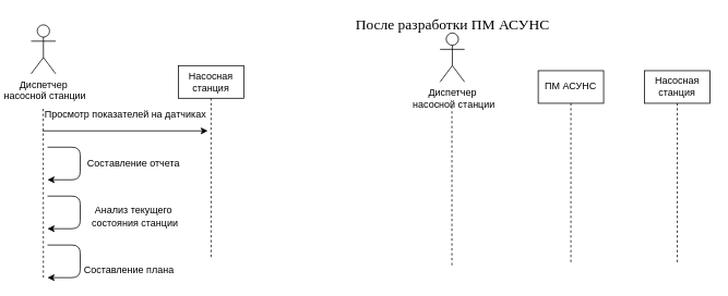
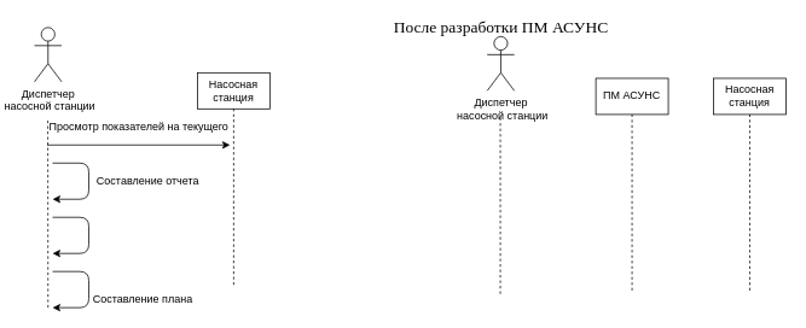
  <mxCell id="0" />
  <mxCell id="1" parent="0" />
  <mxCell id="2" value="Диспетчер&lt;br&gt;&amp;nbsp;насосной станции" style="shape=umlActor;verticalLabelPosition=bottom;labelBackgroundColor=#ffffff;verticalAlign=top;html=1;outlineConnect=0;" vertex="1" parent="1"><mxGeometry x="20" y="30" width="30" height="60" as="geometry" /></mxCell>
  <mxCell id="3" value="Диспетчер&lt;br&gt;&amp;nbsp;насосной станции" style="shape=umlActor;verticalLabelPosition=bottom;labelBackgroundColor=#ffffff;verticalAlign=top;html=1;outlineConnect=0;" vertex="1" parent="1"><mxGeometry x="520" y="40" width="30" height="60" as="geometry" /></mxCell>
  <mxCell id="4" value="" style="endArrow=none;dashed=1;html=1;" edge="1" parent="1"><mxGeometry width="50" height="50" relative="1" as="geometry"><mxPoint x="35" y="340" as="sourcePoint" /><mxPoint x="34.76" y="130" as="targetPoint" /></mxGeometry></mxCell>
  <mxCell id="5" value="" style="endArrow=none;dashed=1;html=1;" edge="1" parent="1"><mxGeometry width="50" height="50" relative="1" as="geometry"><mxPoint x="534.5" y="324.8" as="sourcePoint" /><mxPoint x="534.5" y="130" as="targetPoint" /></mxGeometry></mxCell>
  <mxCell id="6" value="&lt;font face=&quot;Times New Roman&quot; style=&quot;font-size: 18px&quot;&gt;После разработки ПМ АСУНС&lt;/font&gt;" style="text;html=1;align=center;verticalAlign=middle;resizable=0;points=[];autosize=1;" vertex="1" parent="1"><mxGeometry x="410" y="20" width="250" height="20" as="geometry" /></mxCell>
  <mxCell id="7" value="Насосная станция" style="rounded=0;whiteSpace=wrap;html=1;" vertex="1" parent="1"><mxGeometry x="200" y="80" width="80" height="40" as="geometry" /></mxCell>
  <mxCell id="8" value="" style="endArrow=none;dashed=1;html=1;" edge="1" parent="1"><mxGeometry width="50" height="50" relative="1" as="geometry"><mxPoint x="240" y="314.8" as="sourcePoint" /><mxPoint x="240" y="120" as="targetPoint" /></mxGeometry></mxCell>
  <mxCell id="9" value="" style="endArrow=classic;html=1;" edge="1" parent="1"><mxGeometry width="50" height="50" relative="1" as="geometry"><mxPoint x="34" y="160" as="sourcePoint" /><mxPoint x="236" y="160" as="targetPoint" /></mxGeometry></mxCell>
- <mxCell id="10" value="Просмотр показателей на датчиках" style="text;html=1;align=center;verticalAlign=middle;resizable=0;points=[];autosize=1;" vertex="1" parent="1"><mxGeometry x="30" y="130" width="210" height="20" as="geometry" /></mxCell>
+ <mxCell id="10" value="Просмотр показателей на текущего" style="text;html=1;align=center;verticalAlign=middle;resizable=0;points=[];autosize=1;" vertex="1" parent="1"><mxGeometry x="30" y="130" width="210" height="20" as="geometry" /></mxCell>
  <mxCell id="11" value="" style="edgeStyle=segmentEdgeStyle;endArrow=classic;html=1;" edge="1" parent="1"><mxGeometry width="50" height="50" relative="1" as="geometry"><mxPoint x="40" y="240" as="sourcePoint" /><mxPoint x="40" y="280" as="targetPoint" /><Array as="points"><mxPoint x="80" y="240" /><mxPoint x="80" y="280" /></Array></mxGeometry></mxCell>
  <mxCell id="12" value="" style="edgeStyle=segmentEdgeStyle;endArrow=classic;html=1;" edge="1" parent="1"><mxGeometry width="50" height="50" relative="1" as="geometry"><mxPoint x="40" y="180" as="sourcePoint" /><mxPoint x="40" y="220" as="targetPoint" /><Array as="points"><mxPoint x="80" y="180" /><mxPoint x="80" y="220" /></Array></mxGeometry></mxCell>
  <mxCell id="13" value="Составление отчета" style="text;html=1;align=center;verticalAlign=middle;resizable=0;points=[];autosize=1;" vertex="1" parent="1"><mxGeometry x="80" y="190" width="130" height="20" as="geometry" /></mxCell>
- <mxCell id="14" value="Анализ текущего&lt;br&gt;&amp;nbsp;состояния станции" style="text;html=1;align=center;verticalAlign=middle;resizable=0;points=[];autosize=1;" vertex="1" parent="1"><mxGeometry x="85" y="250" width="120" height="30" as="geometry" /></mxCell>
  <mxCell id="15" value="" style="edgeStyle=segmentEdgeStyle;endArrow=classic;html=1;" edge="1" parent="1"><mxGeometry width="50" height="50" relative="1" as="geometry"><mxPoint x="40" y="300" as="sourcePoint" /><mxPoint x="40" y="340" as="targetPoint" /><Array as="points"><mxPoint x="80" y="300" /><mxPoint x="80" y="340" /></Array></mxGeometry></mxCell>
  <mxCell id="16" value="Составление плана&amp;nbsp;" style="text;html=1;align=center;verticalAlign=middle;resizable=0;points=[];autosize=1;" vertex="1" parent="1"><mxGeometry x="76" y="321" width="130" height="20" as="geometry" /></mxCell>
  <mxCell id="17" value="Насосная станция" style="rounded=0;whiteSpace=wrap;html=1;" vertex="1" parent="1"><mxGeometry x="770" y="86.2" width="80" height="40" as="geometry" /></mxCell>
  <mxCell id="18" value="" style="endArrow=none;dashed=1;html=1;" edge="1" parent="1"><mxGeometry width="50" height="50" relative="1" as="geometry"><mxPoint x="810" y="321" as="sourcePoint" /><mxPoint x="810" y="126.2" as="targetPoint" /></mxGeometry></mxCell>
  <mxCell id="19" value="ПМ АСУНС" style="rounded=0;whiteSpace=wrap;html=1;" vertex="1" parent="1"><mxGeometry x="640" y="86.2" width="80" height="40" as="geometry" /></mxCell>
  <mxCell id="20" value="" style="endArrow=none;dashed=1;html=1;" edge="1" parent="1"><mxGeometry width="50" height="50" relative="1" as="geometry"><mxPoint x="680" y="321" as="sourcePoint" /><mxPoint x="680" y="126.2" as="targetPoint" /></mxGeometry></mxCell>
